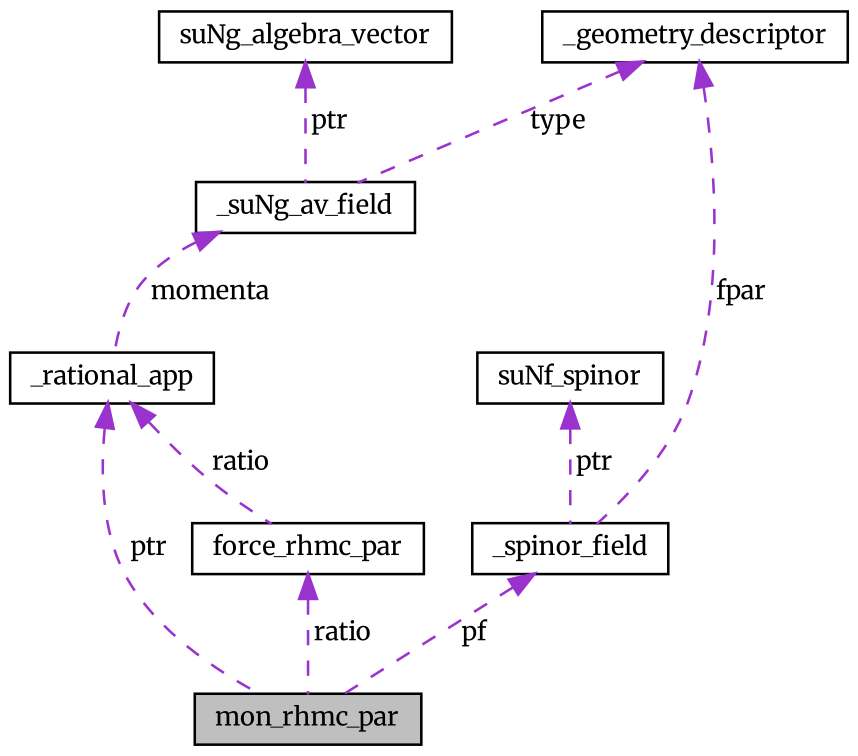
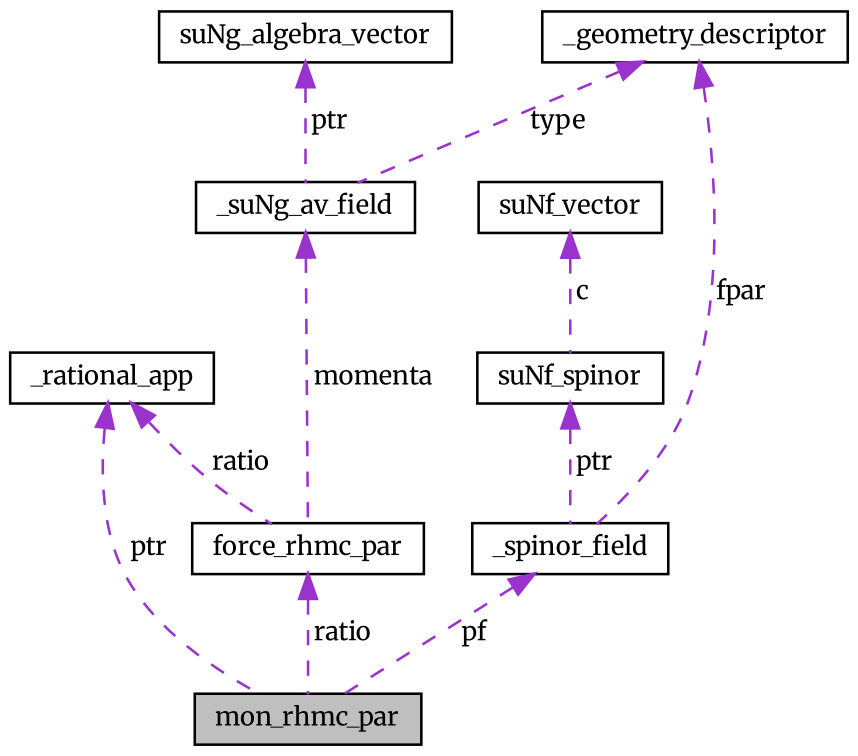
  digraph {
    fontname=Merriweather
    node [color=black fillcolor=white fontname=Merriweather fontsize=10 shape=record style=filled]
    edge [color=darkorchid3 dir=back fontname=Merriweather fontsize=10 labelfontname=Helvetica labelfontsize=10 style=dashed]
    n1 [fillcolor=grey75 fontcolor=black height=0.2 label=mon_rhmc_par width=0.4]
    n2 [height=0.2 label=_spinor_field width=0.4]
    n3 [height=0.2 label=force_rhmc_par width=0.4]
    n4 [height=0.2 label=_geometry_descriptor width=0.4]
    n5 [height=0.2 label=_suNg_av_field width=0.4]
    n6 [height=0.2 label=suNf_spinor width=0.4]
+   n7 [height=0.2 label=suNf_vector width=0.4]
    n8 [height=0.2 label=_rational_app width=0.4]
    n9 [height=0.2 label=suNg_algebra_vector width=0.4]
    n2 -> n1 [label=" pf"]
    n3 -> n1 [label=" ratio"]
    n4 -> n2 [label=" fpar"]
    n4 -> n5 [label=" type"]
-   n5 -> n8 [label=" momenta"]
+   n5 -> n3 [label=" momenta"]
    n6 -> n2 [label=" ptr"]
+   n7 -> n6 [label=" c"]
    n8 -> n1 [label=" ptr"]
    n8 -> n3 [label=" ratio"]
    n9 -> n5 [label=" ptr"]
  }
